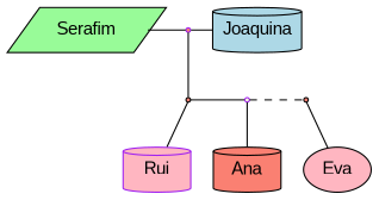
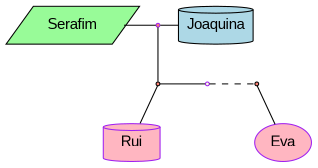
  digraph {
    fontname="Liberation Sans"
    node [color=black fillcolor=salmon fontname="Liberation Sans" shape=point style=filled]
    edge [dir=none fontname="Liberation Sans" style=solid]
    n1 [fillcolor=palegreen label=Serafim shape=parallelogram]
    Familia [color=purple]
    n3 [fillcolor=lightblue label=Joaquina shape=cylinder]
    F10
    F11 [color=purple fillcolor=lightyellow]
    F12
    n7 [color=purple fillcolor=lightpink label=Rui shape=cylinder]
-   n8 [label=Ana shape=cylinder]
-   n9 [fillcolor=lightpink label=Eva shape=ellipse]
+   n9 [color=purple fillcolor=lightpink label=Eva shape=ellipse]
    subgraph sub_1 {
      rank=same
      n1
      Familia
      n3
    }
    subgraph sub_2 {
      rank=same
      F10
      F11
      F12
    }
    subgraph sub_3 {
      rank=same
      n7
-     n8
      n9
    }
    n1 -> Familia
    Familia -> n3
    Familia -> F10
    F10 -> F11
    F10 -> n7
    F11 -> F12 [style=dashed]
-   F11 -> n8
    F12 -> n9
  }
